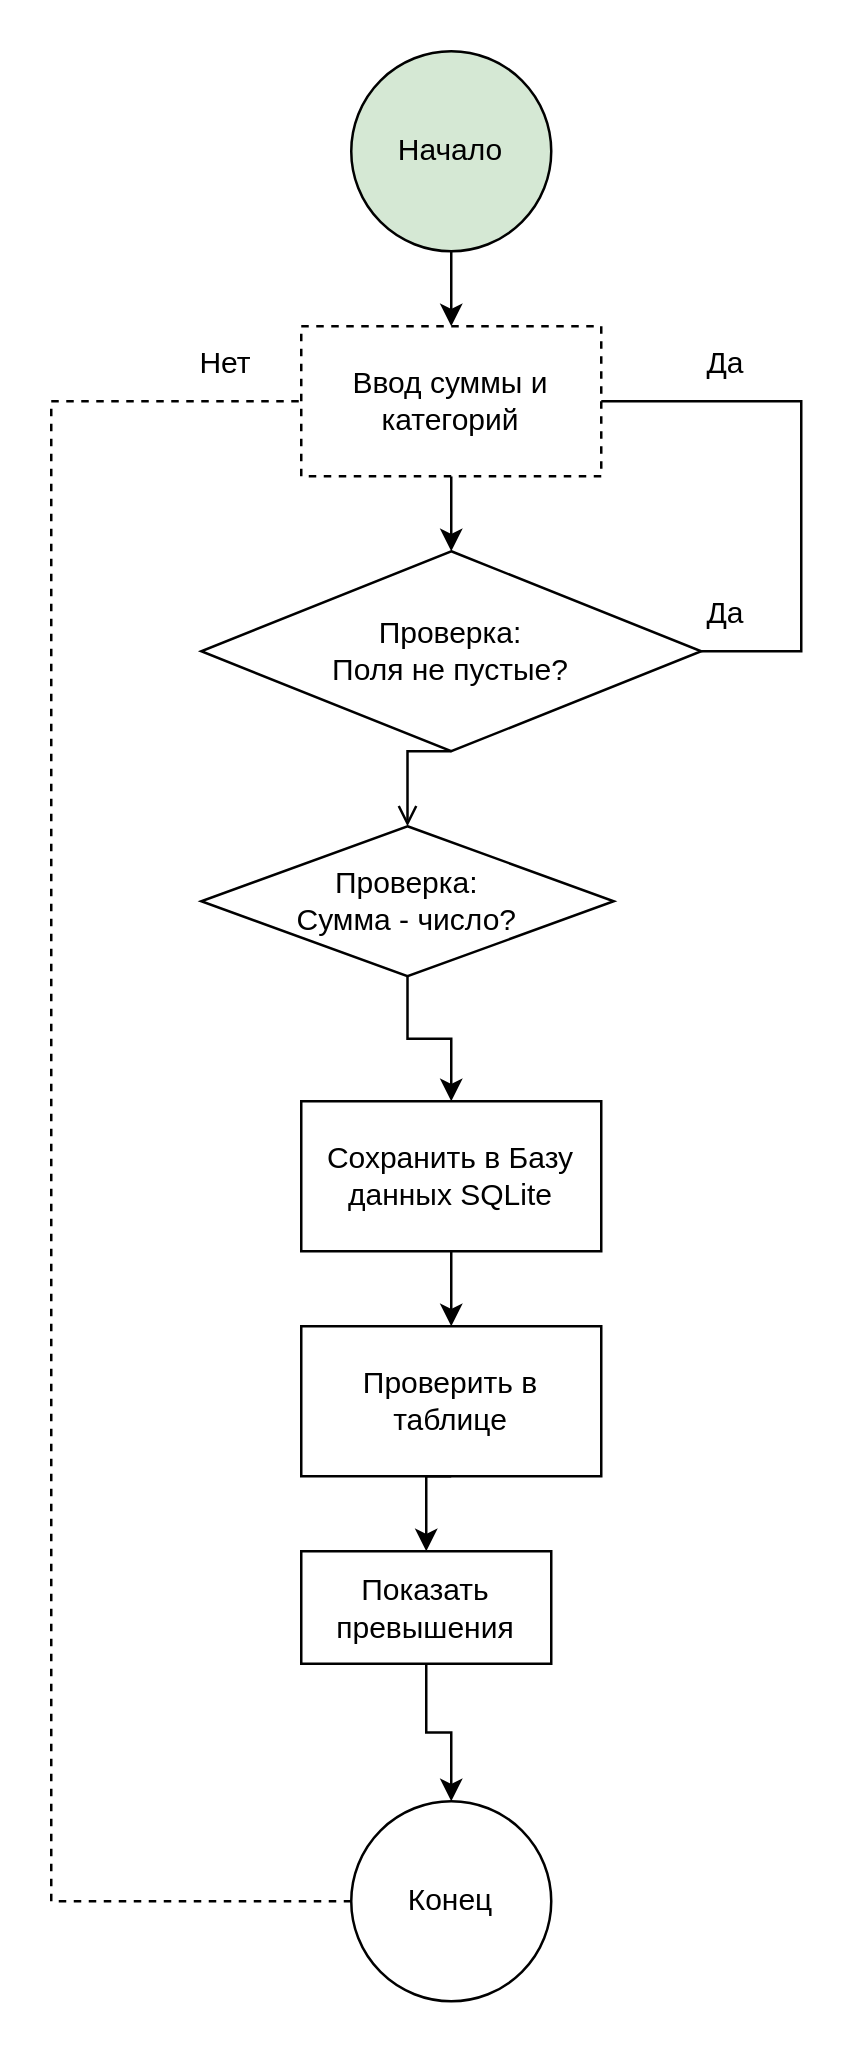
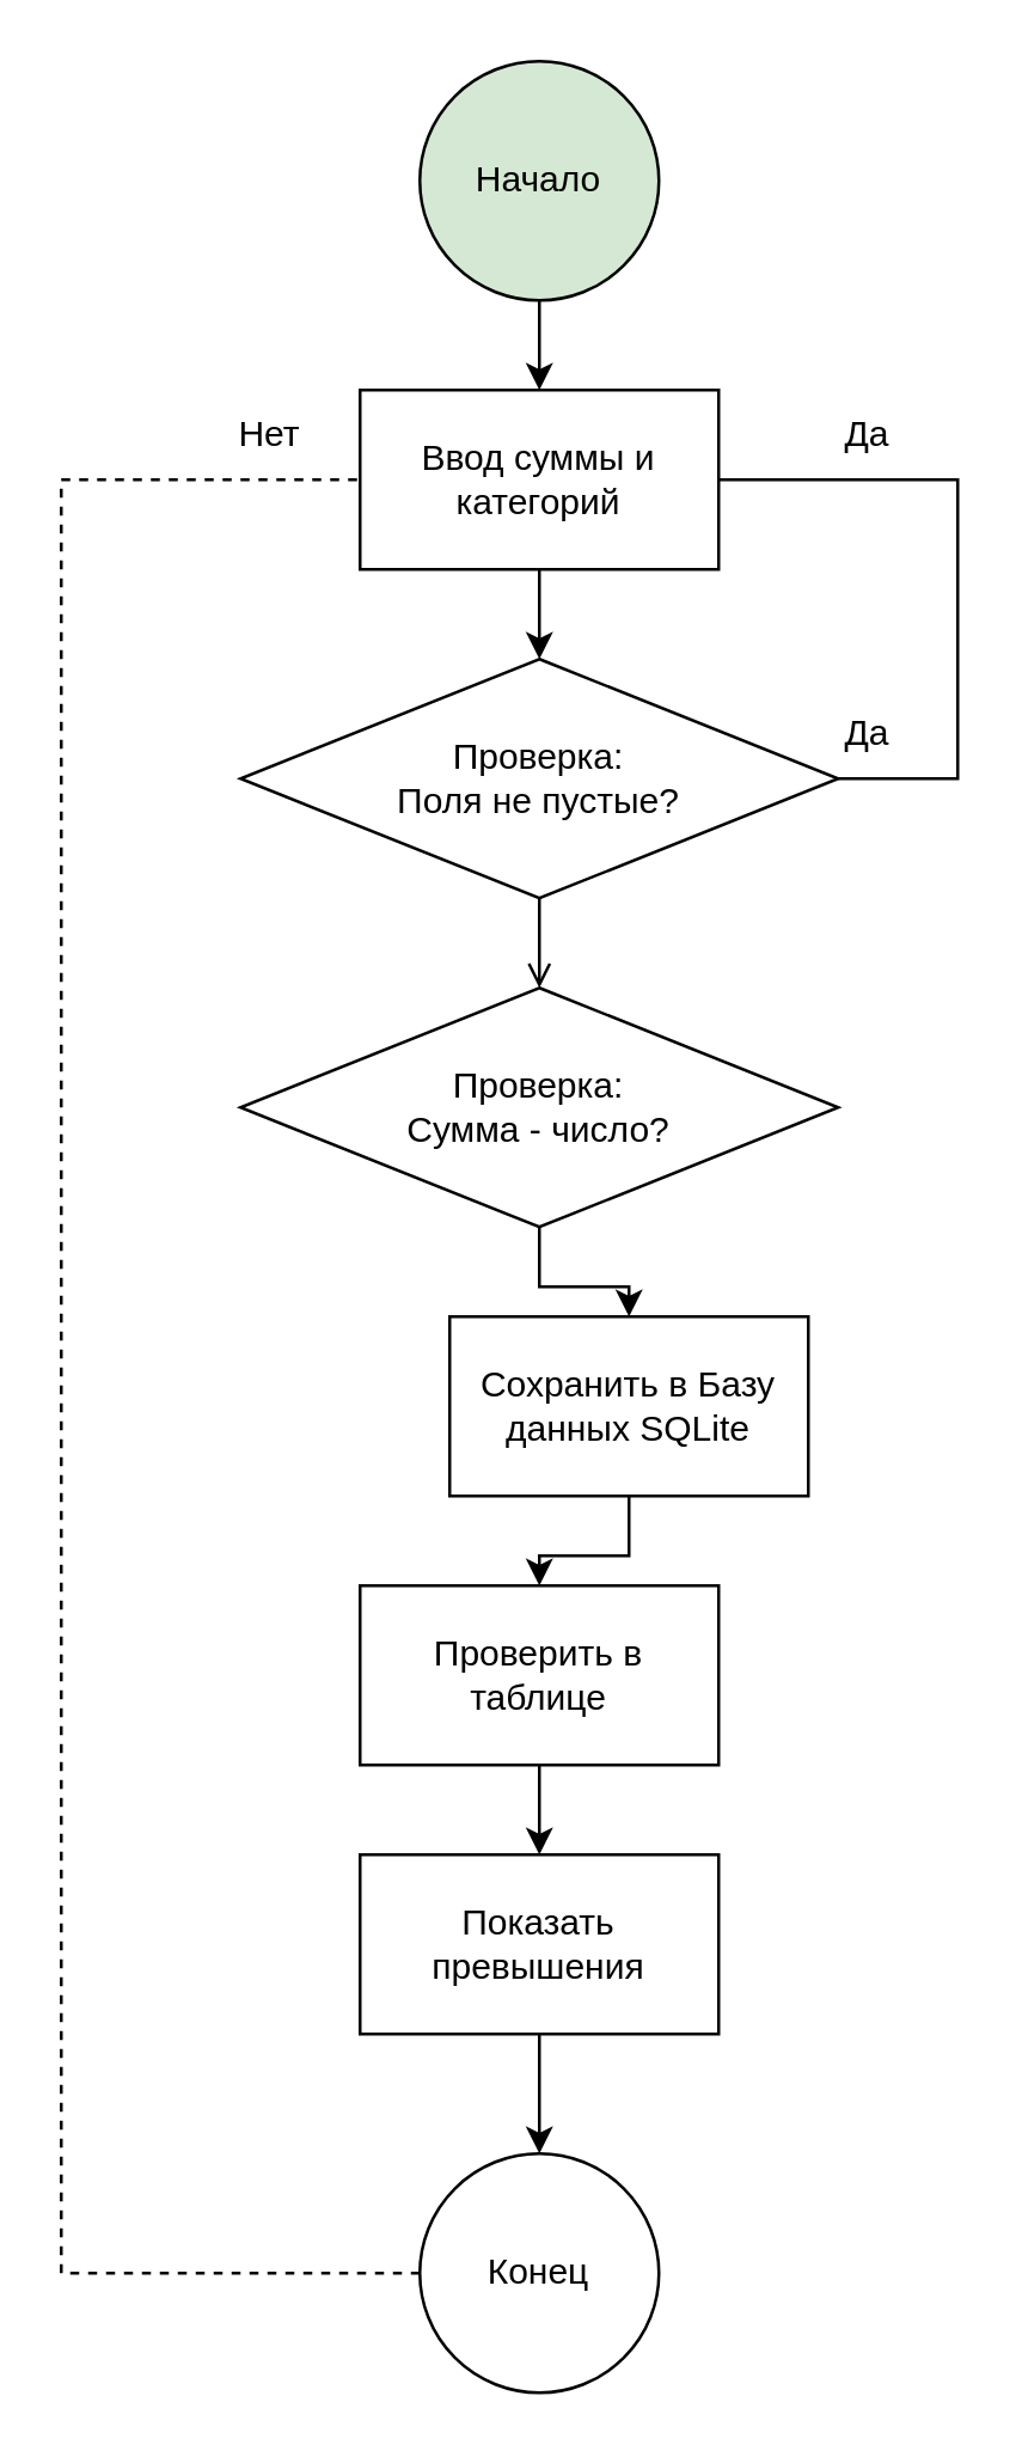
  <mxCell id="0" />
  <mxCell id="1" parent="0" />
  <mxCell id="2" style="edgeStyle=orthogonalEdgeStyle;rounded=0;orthogonalLoop=1;jettySize=auto;html=1;exitX=0.5;exitY=1;exitDx=0;exitDy=0;entryX=0.5;entryY=0;entryDx=0;entryDy=0;" parent="1" source="3" target="5" edge="1"><mxGeometry relative="1" as="geometry" /></mxCell>
- <mxCell id="3" value="Ввод суммы и категорий" style="rounded=0;whiteSpace=wrap;html=1;dashed=1;" parent="1" vertex="1"><mxGeometry x="120" y="130" width="120" height="60" as="geometry" /></mxCell>
+ <mxCell id="3" value="Ввод суммы и категорий" style="rounded=0;whiteSpace=wrap;html=1;" parent="1" vertex="1"><mxGeometry x="120" y="130" width="120" height="60" as="geometry" /></mxCell>
  <mxCell id="4" style="edgeStyle=orthogonalEdgeStyle;rounded=0;orthogonalLoop=1;jettySize=auto;html=1;exitX=0.5;exitY=1;exitDx=0;exitDy=0;entryX=0.5;entryY=0;entryDx=0;entryDy=0;endArrow=open;" parent="1" source="5" target="7" edge="1"><mxGeometry relative="1" as="geometry" /></mxCell>
  <mxCell id="5" value="Проверка:&lt;div&gt;Поля не пустые?&lt;/div&gt;" style="rhombus;whiteSpace=wrap;html=1;" parent="1" vertex="1"><mxGeometry x="80" y="220" width="200" height="80" as="geometry" /></mxCell>
  <mxCell id="6" style="edgeStyle=orthogonalEdgeStyle;rounded=0;orthogonalLoop=1;jettySize=auto;html=1;exitX=0.5;exitY=1;exitDx=0;exitDy=0;entryX=0.5;entryY=0;entryDx=0;entryDy=0;" parent="1" source="7" target="9" edge="1"><mxGeometry relative="1" as="geometry" /></mxCell>
- <mxCell id="7" value="Проверка:&lt;div&gt;Сумма - число?&lt;/div&gt;" style="rhombus;whiteSpace=wrap;html=1;" parent="1" vertex="1"><mxGeometry x="80" y="330" width="165" height="60" as="geometry" /></mxCell>
+ <mxCell id="7" value="Проверка:&lt;div&gt;Сумма - число?&lt;/div&gt;" style="rhombus;whiteSpace=wrap;html=1;" parent="1" vertex="1"><mxGeometry x="80" y="330" width="200" height="80" as="geometry" /></mxCell>
  <mxCell id="8" style="edgeStyle=orthogonalEdgeStyle;rounded=0;orthogonalLoop=1;jettySize=auto;html=1;exitX=0.5;exitY=1;exitDx=0;exitDy=0;entryX=0.5;entryY=0;entryDx=0;entryDy=0;" parent="1" source="9" target="11" edge="1"><mxGeometry relative="1" as="geometry" /></mxCell>
- <mxCell id="9" value="Сохранить в Базу данных SQLite" style="rounded=0;whiteSpace=wrap;html=1;" parent="1" vertex="1"><mxGeometry x="120" y="440" width="120" height="60" as="geometry" /></mxCell>
+ <mxCell id="9" value="Сохранить в Базу данных SQLite" style="rounded=0;whiteSpace=wrap;html=1;" parent="1" vertex="1"><mxGeometry x="150" y="440" width="120" height="60" as="geometry" /></mxCell>
  <mxCell id="10" style="edgeStyle=orthogonalEdgeStyle;rounded=0;orthogonalLoop=1;jettySize=auto;html=1;exitX=0.5;exitY=1;exitDx=0;exitDy=0;entryX=0.5;entryY=0;entryDx=0;entryDy=0;" parent="1" source="11" target="13" edge="1"><mxGeometry relative="1" as="geometry" /></mxCell>
  <mxCell id="11" value="Проверить в таблице" style="rounded=0;whiteSpace=wrap;html=1;" parent="1" vertex="1"><mxGeometry x="120" y="530" width="120" height="60" as="geometry" /></mxCell>
  <mxCell id="12" style="edgeStyle=orthogonalEdgeStyle;rounded=0;orthogonalLoop=1;jettySize=auto;html=1;exitX=0.5;exitY=1;exitDx=0;exitDy=0;entryX=0.5;entryY=0;entryDx=0;entryDy=0;" parent="1" source="13" target="14" edge="1"><mxGeometry relative="1" as="geometry" /></mxCell>
- <mxCell id="13" value="Показать превышения" style="rounded=0;whiteSpace=wrap;html=1;" parent="1" vertex="1"><mxGeometry x="120" y="620" width="100" height="45" as="geometry" /></mxCell>
+ <mxCell id="13" value="Показать превышения" style="rounded=0;whiteSpace=wrap;html=1;" parent="1" vertex="1"><mxGeometry x="120" y="620" width="120" height="60" as="geometry" /></mxCell>
  <mxCell id="14" value="Конец" style="ellipse;whiteSpace=wrap;html=1;aspect=fixed;" parent="1" vertex="1"><mxGeometry x="140" y="720" width="80" height="80" as="geometry" /></mxCell>
  <mxCell id="15" style="edgeStyle=orthogonalEdgeStyle;rounded=0;orthogonalLoop=1;jettySize=auto;html=1;exitX=0.5;exitY=1;exitDx=0;exitDy=0;" parent="1" source="16" target="3" edge="1"><mxGeometry relative="1" as="geometry" /></mxCell>
  <mxCell id="16" value="Начало" style="ellipse;whiteSpace=wrap;html=1;aspect=fixed;fillColor=#d5e8d4;" parent="1" vertex="1"><mxGeometry x="140" y="20" width="80" height="80" as="geometry" /></mxCell>
  <mxCell id="17" value="" style="endArrow=none;html=1;rounded=0;exitX=1;exitY=0.5;exitDx=0;exitDy=0;entryX=1;entryY=0.5;entryDx=0;entryDy=0;" parent="1" source="3" target="5" edge="1"><mxGeometry width="50" height="50" relative="1" as="geometry"><mxPoint x="290" y="210" as="sourcePoint" /><mxPoint x="340" y="160" as="targetPoint" /><Array as="points"><mxPoint x="320" y="160" /><mxPoint x="320" y="260" /></Array></mxGeometry></mxCell>
  <mxCell id="18" value="Да" style="text;html=1;align=center;verticalAlign=middle;whiteSpace=wrap;rounded=0;" parent="1" vertex="1"><mxGeometry x="260" y="130" width="60" height="30" as="geometry" /></mxCell>
  <mxCell id="19" value="Да" style="text;html=1;align=center;verticalAlign=middle;whiteSpace=wrap;rounded=0;" parent="1" vertex="1"><mxGeometry x="260" y="230" width="60" height="30" as="geometry" /></mxCell>
  <mxCell id="20" value="" style="endArrow=none;html=1;rounded=0;entryX=0;entryY=0.5;entryDx=0;entryDy=0;exitX=0;exitY=0.5;exitDx=0;exitDy=0;dashed=1;" parent="1" source="14" target="3" edge="1"><mxGeometry width="50" height="50" relative="1" as="geometry"><mxPoint x="-20" y="200" as="sourcePoint" /><mxPoint x="30" y="150" as="targetPoint" /><Array as="points"><mxPoint x="20" y="760" /><mxPoint x="20" y="160" /></Array></mxGeometry></mxCell>
  <mxCell id="21" value="Нет" style="text;html=1;align=center;verticalAlign=middle;whiteSpace=wrap;rounded=0;" parent="1" vertex="1"><mxGeometry x="60" y="130" width="60" height="30" as="geometry" /></mxCell>
